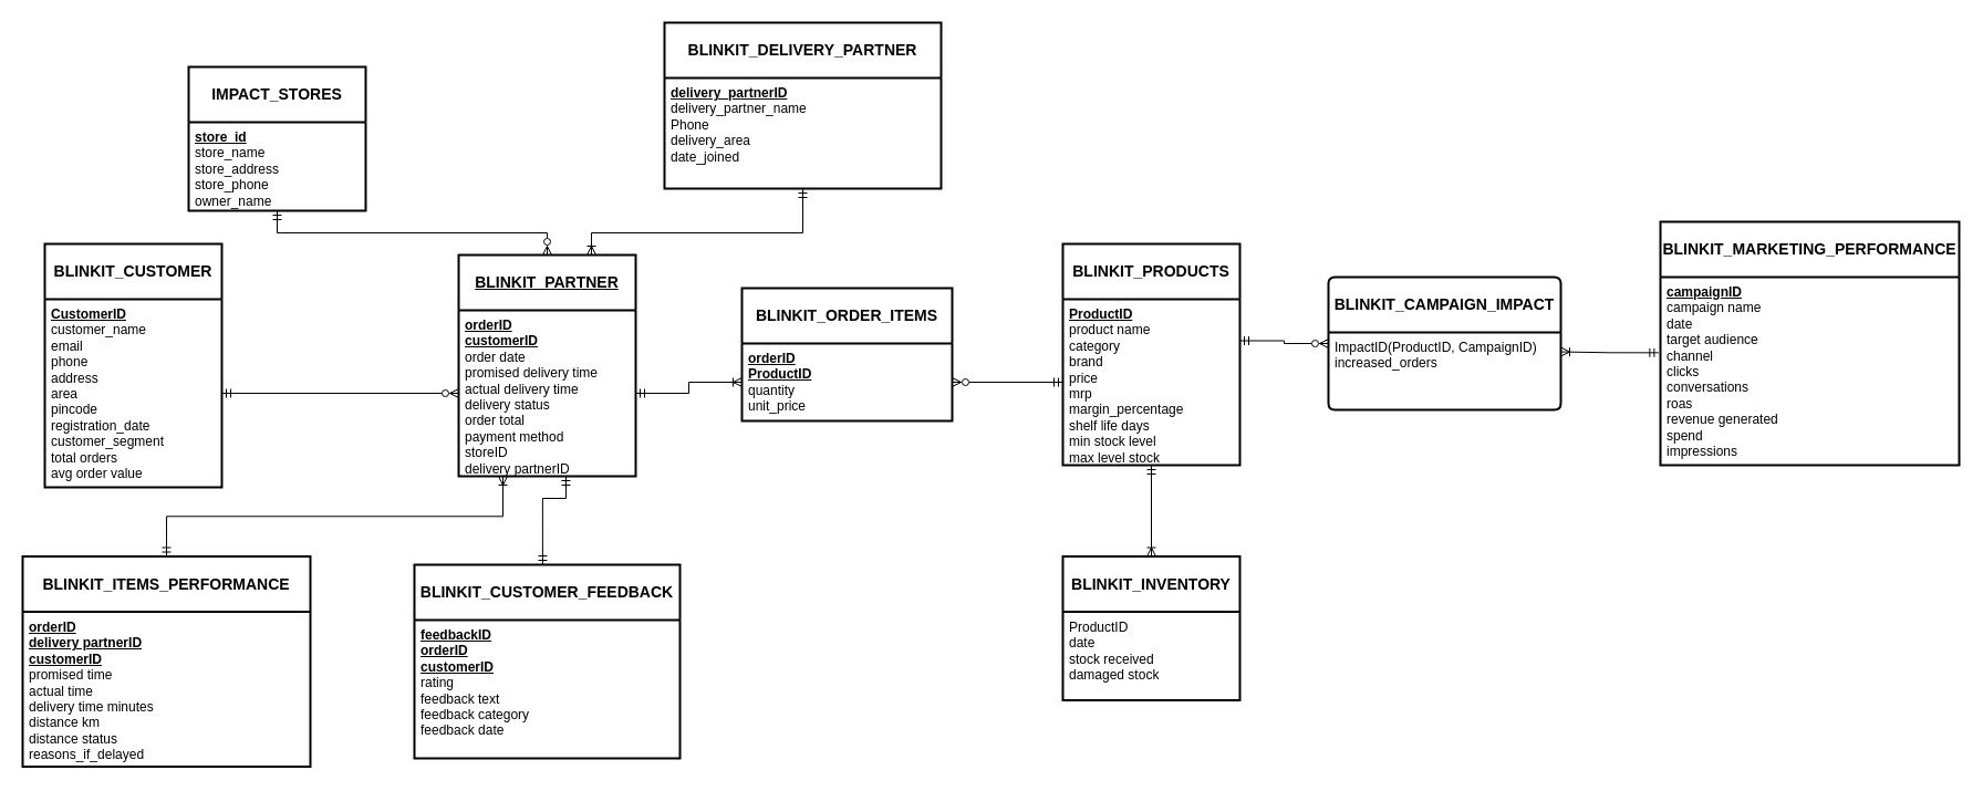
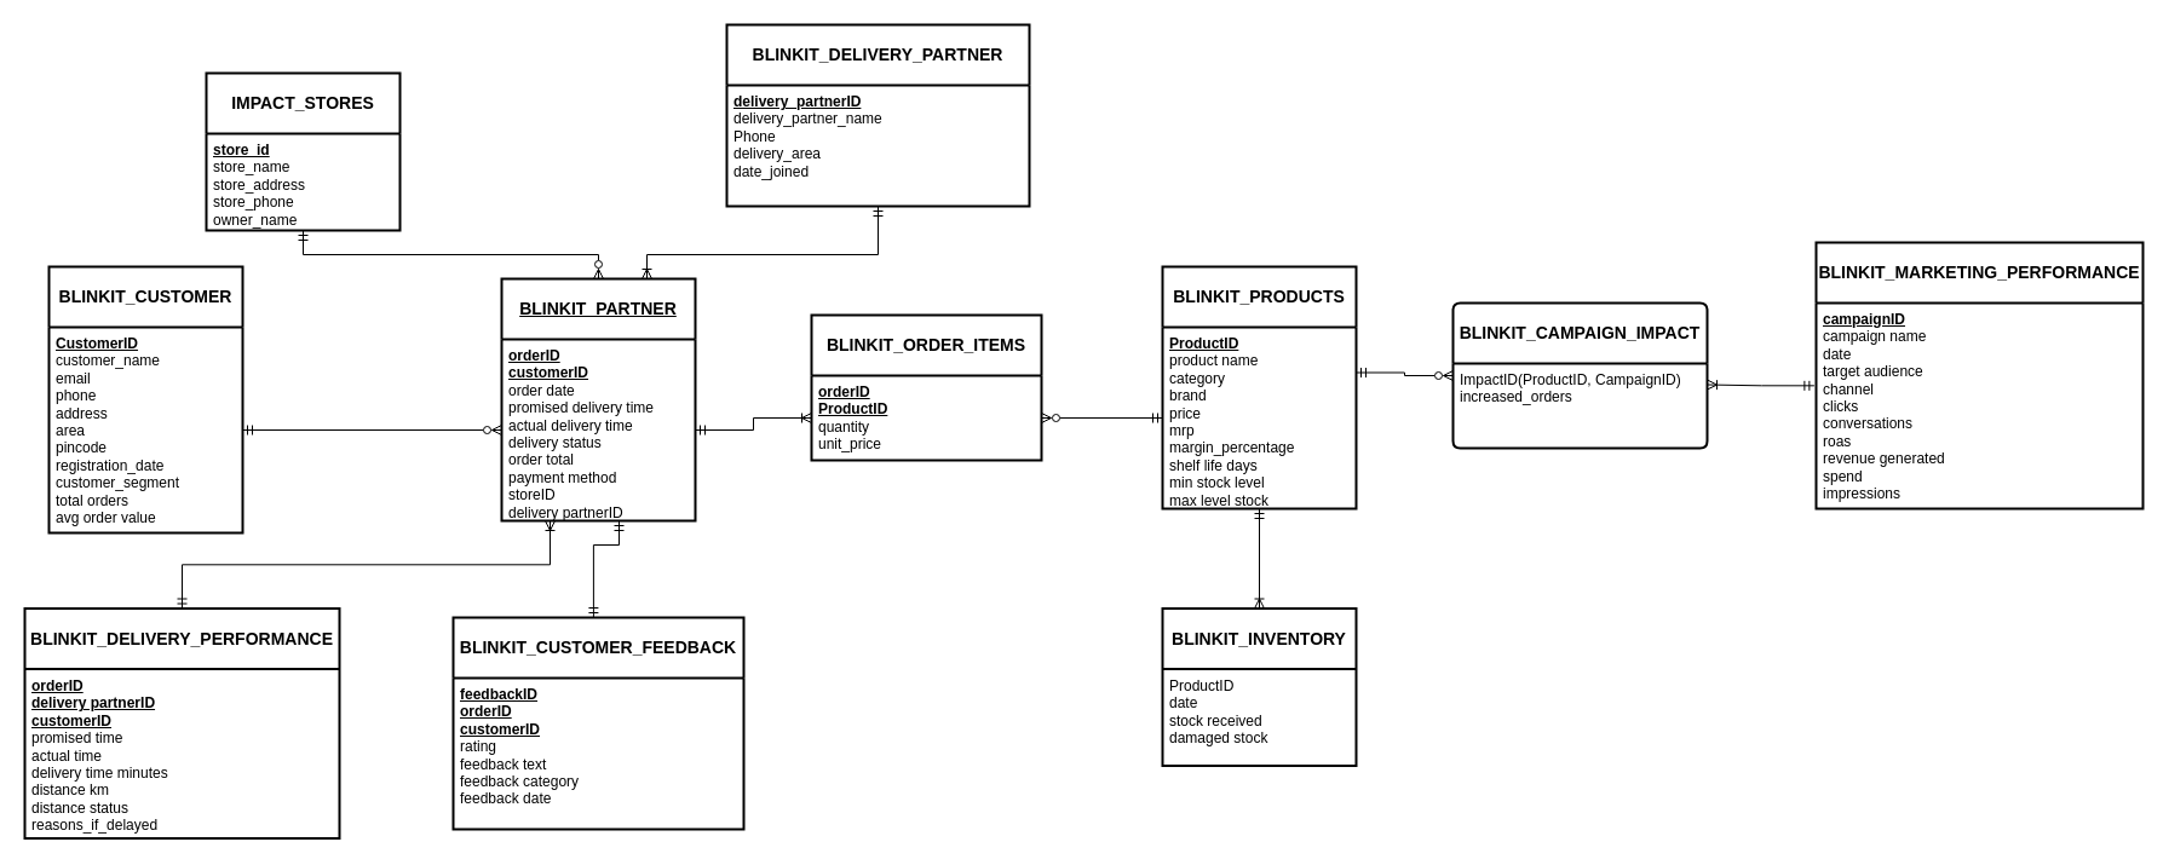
  <mxCell id="0" />
  <mxCell id="1" parent="0" />
  <mxCell id="2" value="&lt;b&gt;BLINKIT_CUSTOMER&lt;/b&gt;" style="swimlane;childLayout=stackLayout;horizontal=1;startSize=50;horizontalStack=0;rounded=0;fontSize=14;fontStyle=0;strokeWidth=2;resizeParent=0;resizeLast=1;shadow=0;dashed=0;align=center;arcSize=4;whiteSpace=wrap;html=1;" vertex="1" parent="1"><mxGeometry x="40" y="220" width="160" height="220" as="geometry" /></mxCell>
  <mxCell id="3" value="&lt;b&gt;&lt;u&gt;CustomerID&lt;/u&gt;&lt;/b&gt;&lt;div&gt;customer_name&lt;/div&gt;&lt;div&gt;email&lt;/div&gt;&lt;div&gt;phone&lt;/div&gt;&lt;div&gt;address&lt;/div&gt;&lt;div&gt;area&lt;/div&gt;&lt;div&gt;pincode&lt;/div&gt;&lt;div&gt;registration_date&lt;/div&gt;&lt;div&gt;customer_segment&lt;/div&gt;&lt;div&gt;total orders&lt;/div&gt;&lt;div&gt;avg order value&lt;/div&gt;&lt;div&gt;&lt;br&gt;&lt;/div&gt;" style="align=left;strokeColor=none;fillColor=none;spacingLeft=4;spacingRight=4;fontSize=12;verticalAlign=top;resizable=0;rotatable=0;part=1;html=1;whiteSpace=wrap;" vertex="1" parent="2"><mxGeometry y="50" width="160" height="170" as="geometry" /></mxCell>
  <mxCell id="4" value="&lt;b&gt;BLINKIT_PRODUCTS&lt;/b&gt;" style="swimlane;childLayout=stackLayout;horizontal=1;startSize=50;horizontalStack=0;rounded=0;fontSize=14;fontStyle=0;strokeWidth=2;resizeParent=0;resizeLast=1;shadow=0;dashed=0;align=center;arcSize=4;whiteSpace=wrap;html=1;" vertex="1" parent="1"><mxGeometry x="960" y="220" width="160" height="200" as="geometry" /></mxCell>
  <mxCell id="5" value="&lt;b&gt;&lt;u&gt;ProductID&lt;/u&gt;&lt;/b&gt;&lt;div&gt;product name&lt;/div&gt;&lt;div&gt;category&lt;/div&gt;&lt;div&gt;brand&lt;/div&gt;&lt;div&gt;price&lt;/div&gt;&lt;div&gt;mrp&lt;/div&gt;&lt;div&gt;margin_percentage&lt;/div&gt;&lt;div&gt;shelf life days&lt;/div&gt;&lt;div&gt;min stock level&lt;/div&gt;&lt;div&gt;max level stock&lt;/div&gt;" style="align=left;strokeColor=none;fillColor=none;spacingLeft=4;spacingRight=4;fontSize=12;verticalAlign=top;resizable=0;rotatable=0;part=1;html=1;whiteSpace=wrap;" vertex="1" parent="4"><mxGeometry y="50" width="160" height="150" as="geometry" /></mxCell>
  <mxCell id="6" style="edgeStyle=orthogonalEdgeStyle;rounded=0;orthogonalLoop=1;jettySize=auto;html=1;exitX=0.5;exitY=0;exitDx=0;exitDy=0;entryX=0.5;entryY=1;entryDx=0;entryDy=0;endArrow=ERmandOne;endFill=0;startArrow=ERzeroToMany;startFill=0;" edge="1" parent="1" source="8" target="30"><mxGeometry relative="1" as="geometry" /></mxCell>
  <mxCell id="7" style="edgeStyle=orthogonalEdgeStyle;rounded=0;orthogonalLoop=1;jettySize=auto;html=1;exitX=0.75;exitY=0;exitDx=0;exitDy=0;entryX=0.5;entryY=1;entryDx=0;entryDy=0;endArrow=ERmandOne;endFill=0;startArrow=ERoneToMany;startFill=0;" edge="1" parent="1" source="8" target="32"><mxGeometry relative="1" as="geometry"><Array as="points"><mxPoint x="534" y="210" /><mxPoint x="725" y="210" /></Array></mxGeometry></mxCell>
  <mxCell id="8" value="&lt;b&gt;&lt;u&gt;BLINKIT_PARTNER&lt;/u&gt;&lt;/b&gt;" style="swimlane;childLayout=stackLayout;horizontal=1;startSize=50;horizontalStack=0;rounded=0;fontSize=14;fontStyle=0;strokeWidth=2;resizeParent=0;resizeLast=1;shadow=0;dashed=0;align=center;arcSize=4;whiteSpace=wrap;html=1;" vertex="1" parent="1"><mxGeometry x="414" y="230" width="160" height="200" as="geometry" /></mxCell>
  <mxCell id="9" value="&lt;b&gt;&lt;u&gt;orderID&lt;/u&gt;&lt;/b&gt;&lt;div&gt;&lt;b&gt;&lt;u&gt;customerID&lt;/u&gt;&lt;/b&gt;&lt;/div&gt;&lt;div&gt;order date&lt;/div&gt;&lt;div&gt;promised delivery time&lt;/div&gt;&lt;div&gt;actual delivery time&lt;/div&gt;&lt;div&gt;delivery status&lt;/div&gt;&lt;div&gt;order total&amp;nbsp;&lt;/div&gt;&lt;div&gt;payment method&lt;/div&gt;&lt;div&gt;storeID&lt;/div&gt;&lt;div&gt;delivery partnerID&lt;/div&gt;&lt;div&gt;&lt;br&gt;&lt;/div&gt;" style="align=left;strokeColor=none;fillColor=none;spacingLeft=4;spacingRight=4;fontSize=12;verticalAlign=top;resizable=0;rotatable=0;part=1;html=1;whiteSpace=wrap;" vertex="1" parent="8"><mxGeometry y="50" width="160" height="150" as="geometry" /></mxCell>
  <mxCell id="10" value="&lt;b&gt;BLINKIT_ORDER_ITEMS&lt;/b&gt;" style="swimlane;childLayout=stackLayout;horizontal=1;startSize=50;horizontalStack=0;rounded=0;fontSize=14;fontStyle=0;strokeWidth=2;resizeParent=0;resizeLast=1;shadow=0;dashed=0;align=center;arcSize=4;whiteSpace=wrap;html=1;" vertex="1" parent="1"><mxGeometry x="670" y="260" width="190" height="120" as="geometry" /></mxCell>
  <mxCell id="11" value="&lt;b&gt;&lt;u&gt;orderID&lt;/u&gt;&lt;/b&gt;&lt;div&gt;&lt;b&gt;&lt;u&gt;ProductID&lt;/u&gt;&lt;/b&gt;&lt;/div&gt;&lt;div&gt;quantity&lt;/div&gt;&lt;div&gt;unit_price&lt;/div&gt;" style="align=left;strokeColor=none;fillColor=none;spacingLeft=4;spacingRight=4;fontSize=12;verticalAlign=top;resizable=0;rotatable=0;part=1;html=1;whiteSpace=wrap;" vertex="1" parent="10"><mxGeometry y="50" width="190" height="70" as="geometry" /></mxCell>
  <mxCell id="12" value="&lt;b&gt;BLINKIT_CUSTOMER_FEEDBACK&lt;/b&gt;" style="swimlane;childLayout=stackLayout;horizontal=1;startSize=50;horizontalStack=0;rounded=0;fontSize=14;fontStyle=0;strokeWidth=2;resizeParent=0;resizeLast=1;shadow=0;dashed=0;align=center;arcSize=4;whiteSpace=wrap;html=1;" vertex="1" parent="1"><mxGeometry x="374" y="510" width="240" height="175" as="geometry" /></mxCell>
  <mxCell id="13" value="&lt;b&gt;&lt;u&gt;feedbackID&lt;/u&gt;&lt;/b&gt;&lt;div&gt;&lt;b&gt;&lt;u&gt;orderID&lt;/u&gt;&lt;/b&gt;&lt;/div&gt;&lt;div&gt;&lt;b&gt;&lt;u&gt;customerID&lt;/u&gt;&lt;/b&gt;&lt;/div&gt;&lt;div&gt;rating&lt;/div&gt;&lt;div&gt;feedback text&lt;/div&gt;&lt;div&gt;feedback category&lt;/div&gt;&lt;div&gt;feedback date&lt;/div&gt;" style="align=left;strokeColor=none;fillColor=none;spacingLeft=4;spacingRight=4;fontSize=12;verticalAlign=top;resizable=0;rotatable=0;part=1;html=1;whiteSpace=wrap;" vertex="1" parent="12"><mxGeometry y="50" width="240" height="125" as="geometry" /></mxCell>
  <mxCell id="14" style="edgeStyle=orthogonalEdgeStyle;rounded=0;orthogonalLoop=1;jettySize=auto;html=1;exitX=0.5;exitY=0;exitDx=0;exitDy=0;entryX=0.5;entryY=1;entryDx=0;entryDy=0;endArrow=ERmandOne;endFill=0;startArrow=ERoneToMany;startFill=0;" edge="1" parent="1" source="15" target="5"><mxGeometry relative="1" as="geometry" /></mxCell>
  <mxCell id="15" value="&lt;b&gt;BLINKIT_INVENTORY&lt;/b&gt;" style="swimlane;childLayout=stackLayout;horizontal=1;startSize=50;horizontalStack=0;rounded=0;fontSize=14;fontStyle=0;strokeWidth=2;resizeParent=0;resizeLast=1;shadow=0;dashed=0;align=center;arcSize=4;whiteSpace=wrap;html=1;" vertex="1" parent="1"><mxGeometry x="960" y="502.5" width="160" height="130" as="geometry" /></mxCell>
  <mxCell id="16" value="ProductID&lt;div&gt;date&lt;/div&gt;&lt;div&gt;stock received&lt;/div&gt;&lt;div&gt;damaged stock&lt;/div&gt;" style="align=left;strokeColor=none;fillColor=none;spacingLeft=4;spacingRight=4;fontSize=12;verticalAlign=top;resizable=0;rotatable=0;part=1;html=1;whiteSpace=wrap;" vertex="1" parent="15"><mxGeometry y="50" width="160" height="80" as="geometry" /></mxCell>
  <mxCell id="17" value="&lt;b&gt;BLINKIT_MARKETING_PERFORMANCE&lt;/b&gt;" style="swimlane;childLayout=stackLayout;horizontal=1;startSize=50;horizontalStack=0;rounded=0;fontSize=14;fontStyle=0;strokeWidth=2;resizeParent=0;resizeLast=1;shadow=0;dashed=0;align=center;arcSize=4;whiteSpace=wrap;html=1;" vertex="1" parent="1"><mxGeometry x="1500" y="200" width="270" height="220" as="geometry" /></mxCell>
  <mxCell id="18" value="&lt;b&gt;&lt;u&gt;campaignID&lt;/u&gt;&lt;/b&gt;&lt;div&gt;campaign name&lt;/div&gt;&lt;div&gt;date&lt;/div&gt;&lt;div&gt;target audience&lt;/div&gt;&lt;div&gt;channel&lt;/div&gt;&lt;div&gt;clicks&lt;/div&gt;&lt;div&gt;conversations&lt;/div&gt;&lt;div&gt;roas&lt;/div&gt;&lt;div&gt;revenue generated&lt;/div&gt;&lt;div&gt;spend&lt;/div&gt;&lt;div&gt;impressions&lt;/div&gt;" style="align=left;strokeColor=none;fillColor=none;spacingLeft=4;spacingRight=4;fontSize=12;verticalAlign=top;resizable=0;rotatable=0;part=1;html=1;whiteSpace=wrap;" vertex="1" parent="17"><mxGeometry y="50" width="270" height="170" as="geometry" /></mxCell>
  <mxCell id="19" style="edgeStyle=orthogonalEdgeStyle;rounded=0;orthogonalLoop=1;jettySize=auto;html=1;exitX=0.5;exitY=0;exitDx=0;exitDy=0;entryX=0.25;entryY=1;entryDx=0;entryDy=0;endArrow=ERoneToMany;endFill=0;startArrow=ERmandOne;startFill=0;" edge="1" parent="1" source="20" target="9"><mxGeometry relative="1" as="geometry" /></mxCell>
- <mxCell id="20" value="&lt;b&gt;BLINKIT_ITEMS_PERFORMANCE&lt;/b&gt;" style="swimlane;childLayout=stackLayout;horizontal=1;startSize=50;horizontalStack=0;rounded=0;fontSize=14;fontStyle=0;strokeWidth=2;resizeParent=0;resizeLast=1;shadow=0;dashed=0;align=center;arcSize=4;whiteSpace=wrap;html=1;" vertex="1" parent="1"><mxGeometry x="20" y="502.5" width="260" height="190" as="geometry" /></mxCell>
+ <mxCell id="20" value="&lt;b&gt;BLINKIT_DELIVERY_PERFORMANCE&lt;/b&gt;" style="swimlane;childLayout=stackLayout;horizontal=1;startSize=50;horizontalStack=0;rounded=0;fontSize=14;fontStyle=0;strokeWidth=2;resizeParent=0;resizeLast=1;shadow=0;dashed=0;align=center;arcSize=4;whiteSpace=wrap;html=1;" vertex="1" parent="1"><mxGeometry x="20" y="502.5" width="260" height="190" as="geometry" /></mxCell>
  <mxCell id="21" value="&lt;b style=&quot;&quot;&gt;&lt;u&gt;orderID&lt;/u&gt;&lt;/b&gt;&lt;div&gt;&lt;b&gt;&lt;u&gt;delivery partnerID&lt;/u&gt;&lt;/b&gt;&lt;/div&gt;&lt;div&gt;&lt;b style=&quot;&quot;&gt;&lt;u&gt;customerID&lt;/u&gt;&lt;/b&gt;&lt;/div&gt;&lt;div&gt;promised time&lt;/div&gt;&lt;div&gt;actual time&lt;/div&gt;&lt;div&gt;delivery time minutes&lt;/div&gt;&lt;div&gt;distance km&lt;/div&gt;&lt;div&gt;distance status&lt;/div&gt;&lt;div&gt;reasons_if_delayed&lt;/div&gt;" style="align=left;strokeColor=none;fillColor=none;spacingLeft=4;spacingRight=4;fontSize=12;verticalAlign=top;resizable=0;rotatable=0;part=1;html=1;whiteSpace=wrap;" vertex="1" parent="20"><mxGeometry y="50" width="260" height="140" as="geometry" /></mxCell>
  <mxCell id="22" style="edgeStyle=orthogonalEdgeStyle;rounded=0;orthogonalLoop=1;jettySize=auto;html=1;exitX=1;exitY=0.5;exitDx=0;exitDy=0;entryX=0;entryY=0.5;entryDx=0;entryDy=0;endArrow=ERzeroToMany;endFill=0;startArrow=ERmandOne;startFill=0;" edge="1" parent="1" source="3" target="9"><mxGeometry relative="1" as="geometry" /></mxCell>
  <mxCell id="23" style="edgeStyle=orthogonalEdgeStyle;rounded=0;orthogonalLoop=1;jettySize=auto;html=1;exitX=1;exitY=0.5;exitDx=0;exitDy=0;entryX=0;entryY=0.5;entryDx=0;entryDy=0;endArrow=ERmandOne;endFill=0;startArrow=ERzeroToMany;startFill=0;" edge="1" parent="1" source="11" target="5"><mxGeometry relative="1" as="geometry"><Array as="points"><mxPoint x="960" y="345" /><mxPoint x="960" y="345" /></Array></mxGeometry></mxCell>
  <mxCell id="24" style="edgeStyle=orthogonalEdgeStyle;rounded=0;orthogonalLoop=1;jettySize=auto;html=1;exitX=1;exitY=0.5;exitDx=0;exitDy=0;endArrow=ERoneToMany;endFill=0;startArrow=ERmandOne;startFill=0;" edge="1" parent="1" source="9" target="11"><mxGeometry relative="1" as="geometry" /></mxCell>
  <mxCell id="25" value="&lt;b&gt;BLINKIT_CAMPAIGN_IMPACT&lt;/b&gt;" style="swimlane;childLayout=stackLayout;horizontal=1;startSize=50;horizontalStack=0;rounded=1;fontSize=14;fontStyle=0;strokeWidth=2;resizeParent=0;resizeLast=1;shadow=0;dashed=0;align=center;arcSize=4;whiteSpace=wrap;html=1;" vertex="1" parent="1"><mxGeometry x="1200" y="250" width="210" height="120" as="geometry" /></mxCell>
  <mxCell id="26" value="ImpactID(ProductID,&amp;nbsp;&lt;span style=&quot;background-color: transparent; color: light-dark(rgb(0, 0, 0), rgb(255, 255, 255));&quot;&gt;CampaignID)&lt;/span&gt;&lt;div&gt;&lt;span style=&quot;background-color: transparent; color: light-dark(rgb(0, 0, 0), rgb(255, 255, 255));&quot;&gt;increased_orders&lt;/span&gt;&lt;/div&gt;" style="align=left;strokeColor=none;fillColor=none;spacingLeft=4;spacingRight=4;fontSize=12;verticalAlign=top;resizable=0;rotatable=0;part=1;html=1;whiteSpace=wrap;" vertex="1" parent="25"><mxGeometry y="50" width="210" height="70" as="geometry" /></mxCell>
  <mxCell id="27" style="edgeStyle=orthogonalEdgeStyle;rounded=0;orthogonalLoop=1;jettySize=auto;html=1;exitX=1;exitY=0.25;exitDx=0;exitDy=0;entryX=0;entryY=0.5;entryDx=0;entryDy=0;endArrow=ERzeroToMany;endFill=0;startArrow=ERmandOne;startFill=0;" edge="1" parent="1" source="5" target="25"><mxGeometry relative="1" as="geometry" /></mxCell>
  <mxCell id="28" style="edgeStyle=orthogonalEdgeStyle;rounded=0;orthogonalLoop=1;jettySize=auto;html=1;exitX=-0.006;exitY=0.402;exitDx=0;exitDy=0;entryX=1;entryY=0.25;entryDx=0;entryDy=0;endArrow=ERoneToMany;endFill=0;startArrow=ERmandOne;startFill=0;exitPerimeter=0;" edge="1" parent="1" source="18" target="26"><mxGeometry relative="1" as="geometry" /></mxCell>
  <mxCell id="29" value="&lt;b&gt;IMPACT_STORES&lt;/b&gt;" style="swimlane;childLayout=stackLayout;horizontal=1;startSize=50;horizontalStack=0;rounded=0;fontSize=14;fontStyle=0;strokeWidth=2;resizeParent=0;resizeLast=1;shadow=0;dashed=0;align=center;arcSize=4;whiteSpace=wrap;html=1;" vertex="1" parent="1"><mxGeometry x="170" y="60" width="160" height="130" as="geometry" /></mxCell>
  <mxCell id="30" value="&lt;b&gt;&lt;u&gt;store_id&lt;br&gt;&lt;/u&gt;&lt;/b&gt;store_name&lt;div&gt;store_address&lt;/div&gt;&lt;div&gt;store_phone&lt;/div&gt;&lt;div&gt;owner_name&lt;/div&gt;&lt;div&gt;&lt;br&gt;&lt;/div&gt;" style="align=left;strokeColor=none;fillColor=none;spacingLeft=4;spacingRight=4;fontSize=12;verticalAlign=top;resizable=0;rotatable=0;part=1;html=1;whiteSpace=wrap;" vertex="1" parent="29"><mxGeometry y="50" width="160" height="80" as="geometry" /></mxCell>
  <mxCell id="31" value="&lt;b&gt;BLINKIT_DELIVERY_PARTNER&lt;/b&gt;" style="swimlane;childLayout=stackLayout;horizontal=1;startSize=50;horizontalStack=0;rounded=0;fontSize=14;fontStyle=0;strokeWidth=2;resizeParent=0;resizeLast=1;shadow=0;dashed=0;align=center;arcSize=4;whiteSpace=wrap;html=1;" vertex="1" parent="1"><mxGeometry x="600" y="20" width="250" height="150" as="geometry" /></mxCell>
  <mxCell id="32" value="&lt;b&gt;&lt;u&gt;delivery_partnerID&lt;/u&gt;&lt;/b&gt;&lt;br&gt;delivery_partner_name&lt;div&gt;Phone&lt;/div&gt;&lt;div&gt;delivery_area&lt;/div&gt;&lt;div&gt;date_joined&lt;br&gt;&lt;br&gt;&lt;/div&gt;" style="align=left;strokeColor=none;fillColor=none;spacingLeft=4;spacingRight=4;fontSize=12;verticalAlign=top;resizable=0;rotatable=0;part=1;html=1;whiteSpace=wrap;" vertex="1" parent="31"><mxGeometry y="50" width="250" height="100" as="geometry" /></mxCell>
  <mxCell id="33" style="edgeStyle=orthogonalEdgeStyle;rounded=0;orthogonalLoop=1;jettySize=auto;html=1;startArrow=ERmandOne;startFill=0;endArrow=ERmandOne;endFill=0;exitX=0.483;exitY=0;exitDx=0;exitDy=0;exitPerimeter=0;" edge="1" parent="1" source="12"><mxGeometry relative="1" as="geometry"><Array as="points"><mxPoint x="490" y="450" /><mxPoint x="511" y="450" /></Array><mxPoint x="530" y="470" as="sourcePoint" /><mxPoint x="511" y="430" as="targetPoint" /></mxGeometry></mxCell>
